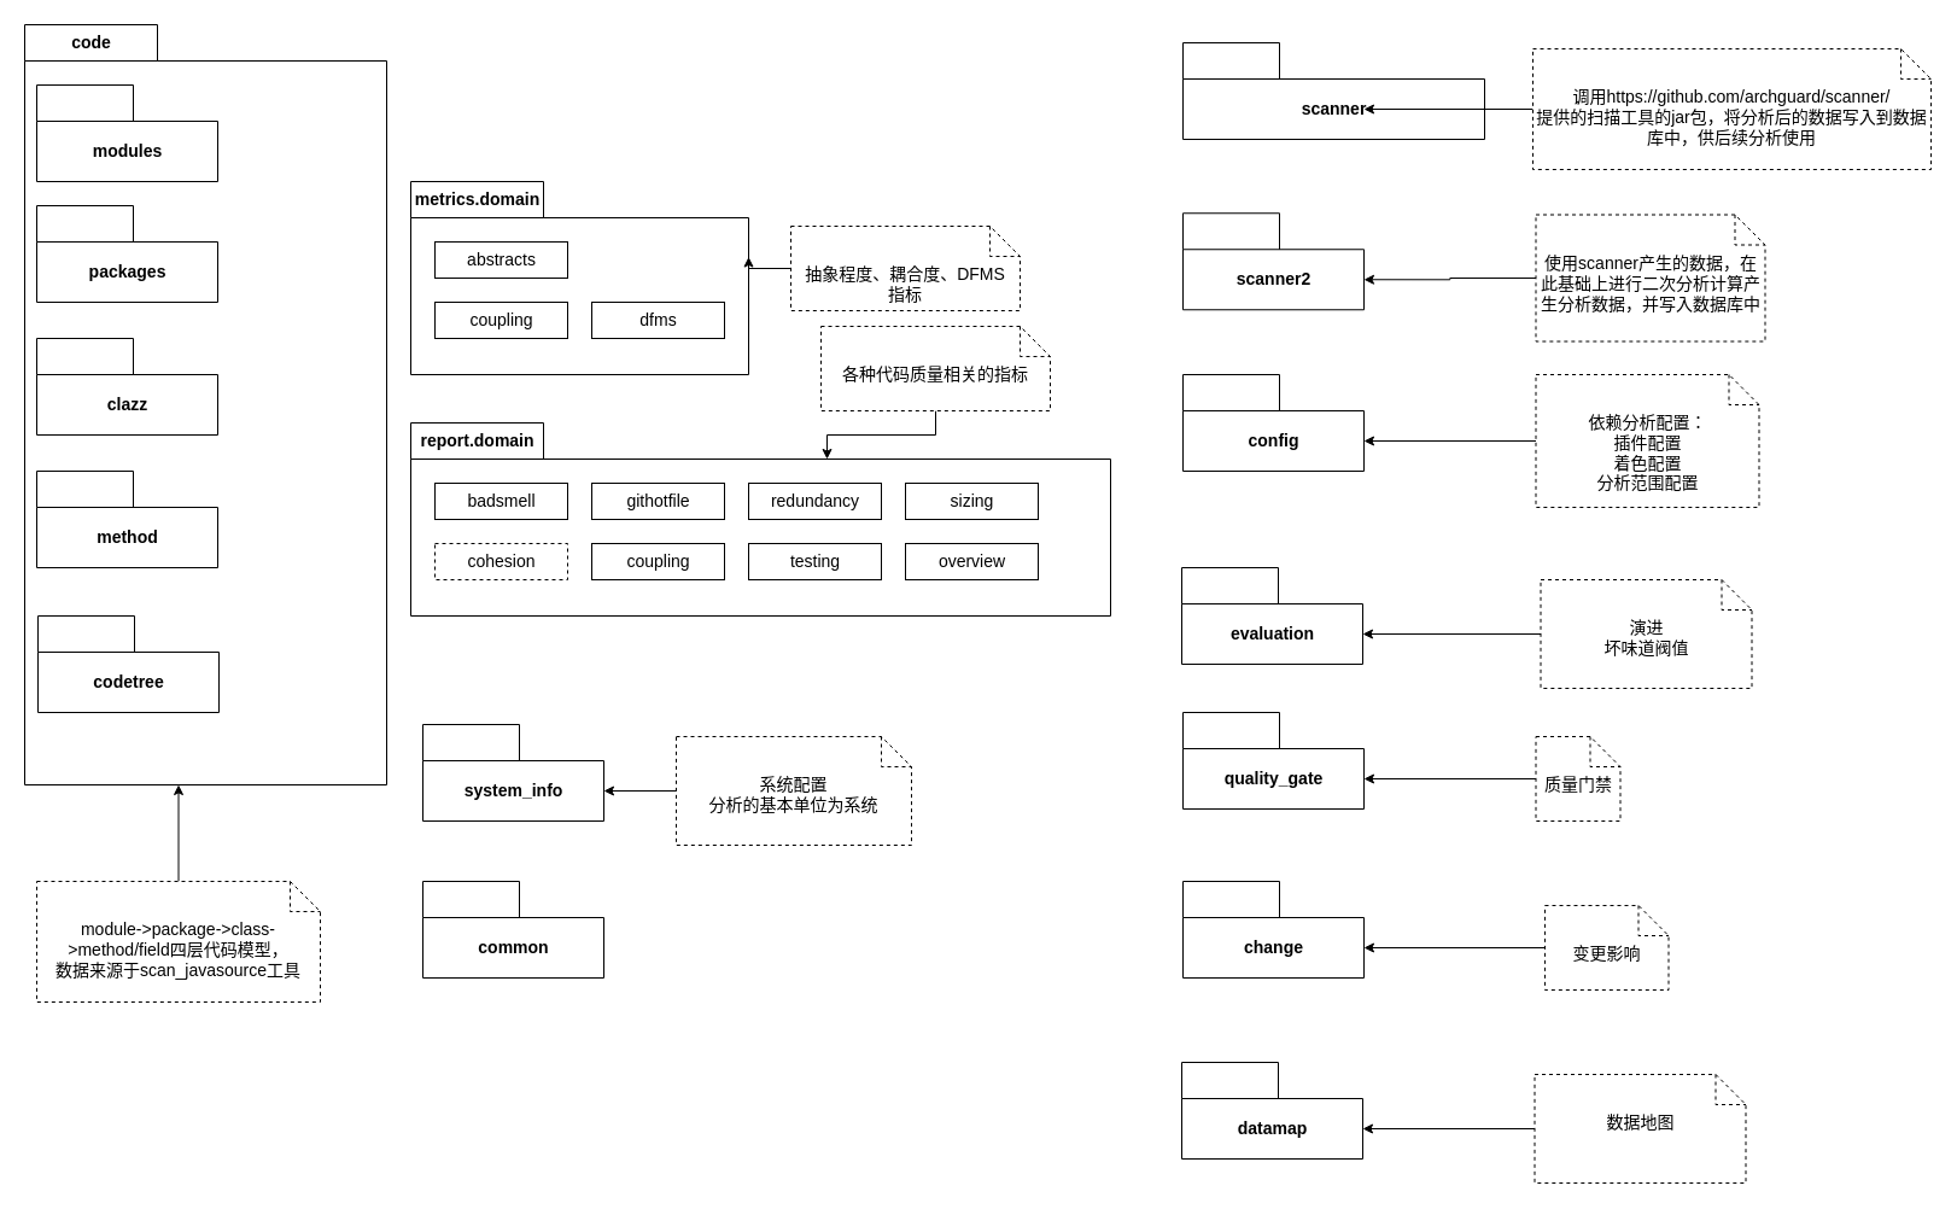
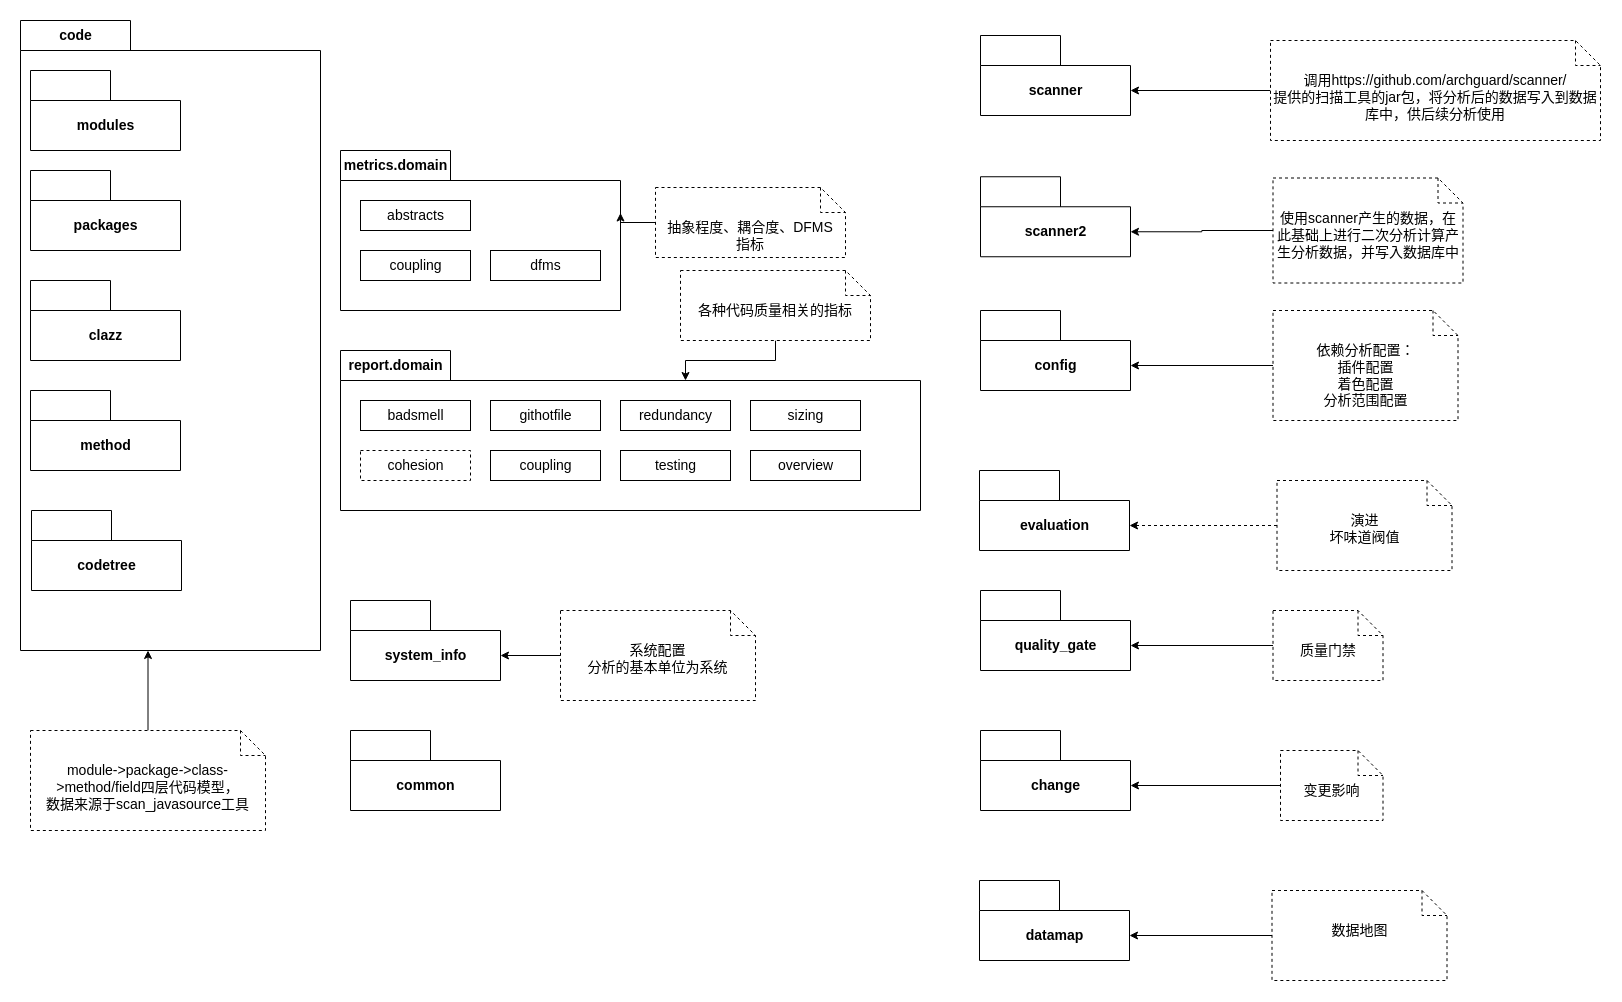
  <mxCell id="0" />
  <mxCell id="1" parent="0" />
  <mxCell id="2" value="system_info" style="shape=folder;fontStyle=1;tabWidth=80;tabHeight=30;tabPosition=left;html=1;boundedLbl=1;fontSize=14;" vertex="1" parent="1"><mxGeometry x="350" y="600" width="150" height="80" as="geometry" /></mxCell>
  <mxCell id="3" value="metrics.domain" style="shape=folder;fontStyle=1;tabWidth=110;tabHeight=30;tabPosition=left;html=1;boundedLbl=1;labelInHeader=1;container=1;collapsible=0;recursiveResize=0;strokeColor=default;fontSize=14;" vertex="1" parent="1"><mxGeometry x="340" y="150" width="280" height="160" as="geometry" /></mxCell>
  <mxCell id="4" value="abstracts" style="html=1;strokeColor=default;fontSize=14;" vertex="1" parent="3"><mxGeometry width="110" height="30" relative="1" as="geometry"><mxPoint x="20" y="50" as="offset" /></mxGeometry></mxCell>
  <mxCell id="5" value="coupling" style="html=1;strokeColor=default;fontSize=14;" vertex="1" parent="3"><mxGeometry x="20" y="100" width="110" height="30" as="geometry" /></mxCell>
  <mxCell id="6" value="dfms" style="html=1;strokeColor=default;fontSize=14;" vertex="1" parent="3"><mxGeometry x="150" y="100" width="110" height="30" as="geometry" /></mxCell>
  <mxCell id="7" value="report.domain" style="shape=folder;fontStyle=1;tabWidth=110;tabHeight=30;tabPosition=left;html=1;boundedLbl=1;labelInHeader=1;container=1;collapsible=0;recursiveResize=0;strokeColor=default;fontSize=14;" vertex="1" parent="1"><mxGeometry x="340" y="350" width="580" height="160" as="geometry" /></mxCell>
  <mxCell id="8" value="badsmell" style="html=1;strokeColor=default;fontSize=14;" vertex="1" parent="7"><mxGeometry width="110" height="30" relative="1" as="geometry"><mxPoint x="20" y="50" as="offset" /></mxGeometry></mxCell>
  <mxCell id="9" value="cohesion" style="html=1;strokeColor=default;fontSize=14;dashed=1;" vertex="1" parent="7"><mxGeometry x="20" y="100" width="110" height="30" as="geometry" /></mxCell>
  <mxCell id="10" value="coupling" style="html=1;strokeColor=default;fontSize=14;" vertex="1" parent="7"><mxGeometry x="150" y="100" width="110" height="30" as="geometry" /></mxCell>
  <mxCell id="11" value="githotfile" style="html=1;strokeColor=default;fontSize=14;" vertex="1" parent="7"><mxGeometry x="150" y="50" width="110" height="30" as="geometry" /></mxCell>
  <mxCell id="12" value="redundancy" style="html=1;strokeColor=default;fontSize=14;" vertex="1" parent="7"><mxGeometry x="280" y="50" width="110" height="30" as="geometry" /></mxCell>
  <mxCell id="13" value="testing" style="html=1;strokeColor=default;fontSize=14;" vertex="1" parent="7"><mxGeometry x="280" y="100" width="110" height="30" as="geometry" /></mxCell>
  <mxCell id="14" value="sizing" style="html=1;strokeColor=default;fontSize=14;" vertex="1" parent="7"><mxGeometry x="410" y="50" width="110" height="30" as="geometry" /></mxCell>
  <mxCell id="15" value="overview" style="html=1;strokeColor=default;fontSize=14;" vertex="1" parent="7"><mxGeometry x="410" y="100" width="110" height="30" as="geometry" /></mxCell>
  <mxCell id="16" style="edgeStyle=orthogonalEdgeStyle;rounded=0;orthogonalLoop=1;jettySize=auto;html=1;exitX=0;exitY=0.5;exitDx=0;exitDy=0;exitPerimeter=0;entryX=0;entryY=0;entryDx=150;entryDy=55;entryPerimeter=0;fontSize=14;" edge="1" parent="1" source="17" target="2"><mxGeometry relative="1" as="geometry" /></mxCell>
  <mxCell id="17" value="系统配置&lt;br&gt;分析的基本单位为系统" style="shape=note2;boundedLbl=1;whiteSpace=wrap;html=1;size=25;verticalAlign=top;align=center;strokeColor=default;dashed=1;fontSize=14;" vertex="1" parent="1"><mxGeometry x="560" y="610" width="195" height="90" as="geometry" /></mxCell>
  <mxCell id="18" style="edgeStyle=orthogonalEdgeStyle;rounded=0;orthogonalLoop=1;jettySize=auto;html=1;exitX=0;exitY=0.5;exitDx=0;exitDy=0;exitPerimeter=0;entryX=0;entryY=0;entryDx=280;entryDy=62.5;entryPerimeter=0;fontSize=14;" edge="1" parent="1" source="19" target="3"><mxGeometry relative="1" as="geometry" /></mxCell>
  <mxCell id="19" value="抽象程度、耦合度、DFMS&lt;br style=&quot;font-size: 14px;&quot;&gt;指标" style="shape=note2;boundedLbl=1;whiteSpace=wrap;html=1;size=25;verticalAlign=top;align=center;strokeColor=default;dashed=1;fontSize=14;" vertex="1" parent="1"><mxGeometry x="655" y="187" width="190" height="70" as="geometry" /></mxCell>
  <mxCell id="20" value="quality_gate" style="shape=folder;fontStyle=1;tabWidth=80;tabHeight=30;tabPosition=left;html=1;boundedLbl=1;fontSize=14;" vertex="1" parent="1"><mxGeometry x="980" y="590" width="150" height="80" as="geometry" /></mxCell>
  <mxCell id="21" style="edgeStyle=orthogonalEdgeStyle;rounded=0;orthogonalLoop=1;jettySize=auto;html=1;entryX=0;entryY=0;entryDx=150;entryDy=55;entryPerimeter=0;" edge="1" parent="1" source="22" target="20"><mxGeometry relative="1" as="geometry" /></mxCell>
- <mxCell id="22" value="质量门禁" style="shape=note2;boundedLbl=1;whiteSpace=wrap;html=1;size=25;verticalAlign=top;align=center;strokeColor=default;dashed=1;fontSize=14;" vertex="1" parent="1"><mxGeometry x="1272.5" y="610" width="70" height="70" as="geometry" /></mxCell>
+ <mxCell id="22" value="质量门禁" style="shape=note2;boundedLbl=1;whiteSpace=wrap;html=1;size=25;verticalAlign=top;align=center;strokeColor=default;dashed=1;fontSize=14;" vertex="1" parent="1"><mxGeometry x="1272.5" y="610" width="110" height="70" as="geometry" /></mxCell>
  <mxCell id="23" style="edgeStyle=orthogonalEdgeStyle;rounded=0;orthogonalLoop=1;jettySize=auto;html=1;exitX=0.5;exitY=1;exitDx=0;exitDy=0;exitPerimeter=0;entryX=0;entryY=0;entryDx=345;entryDy=30;entryPerimeter=0;fontSize=14;" edge="1" parent="1" source="24" target="7"><mxGeometry relative="1" as="geometry" /></mxCell>
  <mxCell id="24" value="各种代码质量相关的指标" style="shape=note2;boundedLbl=1;whiteSpace=wrap;html=1;size=25;verticalAlign=top;align=center;strokeColor=default;dashed=1;fontSize=14;" vertex="1" parent="1"><mxGeometry x="680" y="270" width="190" height="70" as="geometry" /></mxCell>
- <mxCell id="25" value="scanner" style="shape=folder;fontStyle=1;tabWidth=80;tabHeight=30;tabPosition=left;html=1;boundedLbl=1;fontSize=14;" vertex="1" parent="1"><mxGeometry x="980" y="35" width="250" height="80" as="geometry" /></mxCell>
+ <mxCell id="25" value="scanner" style="shape=folder;fontStyle=1;tabWidth=80;tabHeight=30;tabPosition=left;html=1;boundedLbl=1;fontSize=14;" vertex="1" parent="1"><mxGeometry x="980" y="35" width="150" height="80" as="geometry" /></mxCell>
  <mxCell id="26" value="scanner2" style="shape=folder;fontStyle=1;tabWidth=80;tabHeight=30;tabPosition=left;html=1;boundedLbl=1;fontSize=14;" vertex="1" parent="1"><mxGeometry x="980" y="176.25" width="150" height="80" as="geometry" /></mxCell>
  <mxCell id="27" style="edgeStyle=orthogonalEdgeStyle;rounded=0;orthogonalLoop=1;jettySize=auto;html=1;entryX=0;entryY=0;entryDx=150;entryDy=55;entryPerimeter=0;" edge="1" parent="1" source="28" target="25"><mxGeometry relative="1" as="geometry" /></mxCell>
  <mxCell id="28" value="调用https://github.com/archguard/scanner/&lt;br style=&quot;font-size: 14px;&quot;&gt;提供的扫描工具的jar包，将分析后的数据写入到数据库中，供后续分析使用" style="shape=note2;boundedLbl=1;whiteSpace=wrap;html=1;size=25;verticalAlign=top;align=center;strokeColor=default;dashed=1;fontSize=14;" vertex="1" parent="1"><mxGeometry x="1270" y="40" width="330" height="100" as="geometry" /></mxCell>
  <mxCell id="29" style="edgeStyle=orthogonalEdgeStyle;rounded=0;orthogonalLoop=1;jettySize=auto;html=1;exitX=0;exitY=0.5;exitDx=0;exitDy=0;exitPerimeter=0;entryX=0;entryY=0;entryDx=150;entryDy=55;entryPerimeter=0;fontSize=14;" edge="1" parent="1" source="30" target="26"><mxGeometry relative="1" as="geometry" /></mxCell>
  <mxCell id="30" value="使用scanner产生的数据，在此基础上进行二次分析计算产生分析数据，并写入数据库中" style="shape=note2;boundedLbl=1;whiteSpace=wrap;html=1;size=25;verticalAlign=top;align=center;strokeColor=default;dashed=1;fontSize=14;" vertex="1" parent="1"><mxGeometry x="1272.5" y="177.5" width="190" height="105" as="geometry" /></mxCell>
  <mxCell id="31" value="evaluation" style="shape=folder;fontStyle=1;tabWidth=80;tabHeight=30;tabPosition=left;html=1;boundedLbl=1;fontSize=14;" vertex="1" parent="1"><mxGeometry x="979" y="470" width="150" height="80" as="geometry" /></mxCell>
- <mxCell id="32" style="edgeStyle=orthogonalEdgeStyle;rounded=0;orthogonalLoop=1;jettySize=auto;html=1;exitX=0;exitY=0.5;exitDx=0;exitDy=0;exitPerimeter=0;entryX=0;entryY=0;entryDx=150;entryDy=55;entryPerimeter=0;fontSize=14;" edge="1" parent="1" source="33" target="31"><mxGeometry relative="1" as="geometry" /></mxCell>
+ <mxCell id="32" style="edgeStyle=orthogonalEdgeStyle;rounded=0;orthogonalLoop=1;jettySize=auto;html=1;exitX=0;exitY=0.5;exitDx=0;exitDy=0;exitPerimeter=0;entryX=0;entryY=0;entryDx=150;entryDy=55;entryPerimeter=0;fontSize=14;dashed=1;" edge="1" parent="1" source="33" target="31"><mxGeometry relative="1" as="geometry" /></mxCell>
  <mxCell id="33" value="演进&lt;br&gt;坏味道阀值" style="shape=note2;boundedLbl=1;whiteSpace=wrap;html=1;size=25;verticalAlign=top;align=center;strokeColor=default;dashed=1;fontSize=14;" vertex="1" parent="1"><mxGeometry x="1276.5" y="480" width="175" height="90" as="geometry" /></mxCell>
  <mxCell id="34" value="code" style="shape=folder;fontStyle=1;tabWidth=110;tabHeight=30;tabPosition=left;html=1;boundedLbl=1;labelInHeader=1;container=1;collapsible=0;recursiveResize=0;strokeColor=default;fontSize=14;" vertex="1" parent="1"><mxGeometry x="20" y="20" width="300" height="630" as="geometry" /></mxCell>
  <mxCell id="35" value="modules" style="shape=folder;fontStyle=1;tabWidth=80;tabHeight=30;tabPosition=left;html=1;boundedLbl=1;fontSize=14;" vertex="1" parent="34"><mxGeometry x="10" y="50" width="150" height="80" as="geometry" /></mxCell>
  <mxCell id="36" value="packages" style="shape=folder;fontStyle=1;tabWidth=80;tabHeight=30;tabPosition=left;html=1;boundedLbl=1;fontSize=14;" vertex="1" parent="34"><mxGeometry x="10" y="150" width="150" height="80" as="geometry" /></mxCell>
  <mxCell id="37" value="clazz" style="shape=folder;fontStyle=1;tabWidth=80;tabHeight=30;tabPosition=left;html=1;boundedLbl=1;fontSize=14;" vertex="1" parent="34"><mxGeometry x="10" y="260" width="150" height="80" as="geometry" /></mxCell>
  <mxCell id="38" value="method" style="shape=folder;fontStyle=1;tabWidth=80;tabHeight=30;tabPosition=left;html=1;boundedLbl=1;fontSize=14;" vertex="1" parent="34"><mxGeometry x="10" y="370" width="150" height="80" as="geometry" /></mxCell>
  <mxCell id="39" value="codetree" style="shape=folder;fontStyle=1;tabWidth=80;tabHeight=30;tabPosition=left;html=1;boundedLbl=1;fontSize=14;" vertex="1" parent="34"><mxGeometry x="11" y="490" width="150" height="80" as="geometry" /></mxCell>
  <mxCell id="40" value="change" style="shape=folder;fontStyle=1;tabWidth=80;tabHeight=30;tabPosition=left;html=1;boundedLbl=1;fontSize=14;" vertex="1" parent="1"><mxGeometry x="980" y="730" width="150" height="80" as="geometry" /></mxCell>
  <mxCell id="41" style="edgeStyle=orthogonalEdgeStyle;rounded=0;orthogonalLoop=1;jettySize=auto;html=1;entryX=0;entryY=0;entryDx=150;entryDy=55;entryPerimeter=0;" edge="1" parent="1" source="42" target="40"><mxGeometry relative="1" as="geometry" /></mxCell>
  <mxCell id="42" value="变更影响" style="shape=note2;boundedLbl=1;whiteSpace=wrap;html=1;size=25;verticalAlign=top;align=center;strokeColor=default;dashed=1;fontSize=14;" vertex="1" parent="1"><mxGeometry x="1280" y="750" width="102.5" height="70" as="geometry" /></mxCell>
  <mxCell id="43" value="common" style="shape=folder;fontStyle=1;tabWidth=80;tabHeight=30;tabPosition=left;html=1;boundedLbl=1;fontSize=14;" vertex="1" parent="1"><mxGeometry x="350" y="730" width="150" height="80" as="geometry" /></mxCell>
  <mxCell id="44" value="config" style="shape=folder;fontStyle=1;tabWidth=80;tabHeight=30;tabPosition=left;html=1;boundedLbl=1;fontSize=14;" vertex="1" parent="1"><mxGeometry x="980" y="310" width="150" height="80" as="geometry" /></mxCell>
  <mxCell id="45" style="edgeStyle=orthogonalEdgeStyle;rounded=0;orthogonalLoop=1;jettySize=auto;html=1;entryX=0;entryY=0;entryDx=150;entryDy=55;entryPerimeter=0;" edge="1" parent="1" source="46" target="44"><mxGeometry relative="1" as="geometry" /></mxCell>
  <mxCell id="46" value="依赖分析配置：&lt;br&gt;插件配置&lt;br&gt;着色配置&lt;br&gt;分析范围配置" style="shape=note2;boundedLbl=1;whiteSpace=wrap;html=1;size=25;verticalAlign=top;align=center;strokeColor=default;dashed=1;fontSize=14;" vertex="1" parent="1"><mxGeometry x="1272.5" y="310" width="185" height="110" as="geometry" /></mxCell>
  <mxCell id="47" style="edgeStyle=orthogonalEdgeStyle;rounded=0;orthogonalLoop=1;jettySize=auto;html=1;entryX=0.425;entryY=1;entryDx=0;entryDy=0;entryPerimeter=0;" edge="1" parent="1" source="48" target="34"><mxGeometry relative="1" as="geometry" /></mxCell>
  <mxCell id="48" value="module-&amp;gt;package-&amp;gt;class-&amp;gt;method/field四层代码模型，&lt;br style=&quot;font-size: 14px;&quot;&gt;数据来源于scan_javasource工具" style="shape=note2;boundedLbl=1;whiteSpace=wrap;html=1;size=25;verticalAlign=top;align=center;strokeColor=default;dashed=1;fontSize=14;" vertex="1" parent="1"><mxGeometry x="30" y="730" width="235" height="100" as="geometry" /></mxCell>
  <mxCell id="49" value="datamap" style="shape=folder;fontStyle=1;tabWidth=80;tabHeight=30;tabPosition=left;html=1;boundedLbl=1;fontSize=14;" vertex="1" parent="1"><mxGeometry x="979" y="880" width="150" height="80" as="geometry" /></mxCell>
  <mxCell id="50" style="edgeStyle=orthogonalEdgeStyle;rounded=0;orthogonalLoop=1;jettySize=auto;html=1;entryX=0;entryY=0;entryDx=150;entryDy=55;entryPerimeter=0;" edge="1" parent="1" source="51" target="49"><mxGeometry relative="1" as="geometry" /></mxCell>
  <mxCell id="51" value="数据地图" style="shape=note2;boundedLbl=1;whiteSpace=wrap;html=1;size=25;verticalAlign=top;align=center;strokeColor=default;dashed=1;fontSize=14;" vertex="1" parent="1"><mxGeometry x="1271.5" y="890" width="175" height="90" as="geometry" /></mxCell>
